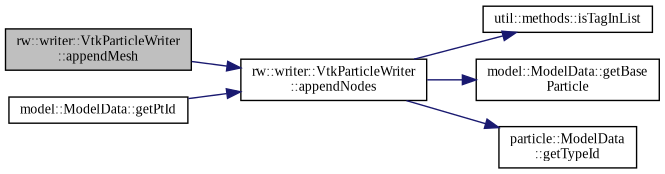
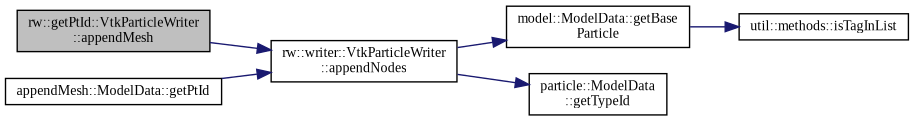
  digraph {
    fontname="Liberation Serif"
    rankdir=LR
    node [color=black fillcolor=white fontname="Liberation Serif" fontsize=10 shape=record style=filled]
    edge [color=midnightblue fontname="Liberation Serif" fontsize=10 labelfontname=Helvetica labelfontsize=10 style=solid]
-   n1 [fillcolor=grey75 fontcolor=black height=0.2 label="rw::writer::VtkParticleWriter\l::appendMesh" width=0.4]
+   n1 [fillcolor=grey75 fontcolor=black height=0.2 label="rw::getPtId::VtkParticleWriter\l::appendMesh" width=0.4]
    n2 [height=0.2 label="rw::writer::VtkParticleWriter\l::appendNodes" width=0.4]
    n3 [height=0.2 label="util::methods::isTagInList" width=0.4]
    n4 [height=0.2 label="model::ModelData::getBase\lParticle" width=0.4]
    n5 [height=0.2 label="particle::ModelData\l::getTypeId" width=0.4]
-   n6 [height=0.2 label="model::ModelData::getPtId" width=0.4]
+   n6 [height=0.2 label="appendMesh::ModelData::getPtId" width=0.4]
    n1 -> n2
-   n2 -> n3
+   n4 -> n3
    n2 -> n4
    n2 -> n5
    n6 -> n2
  }
